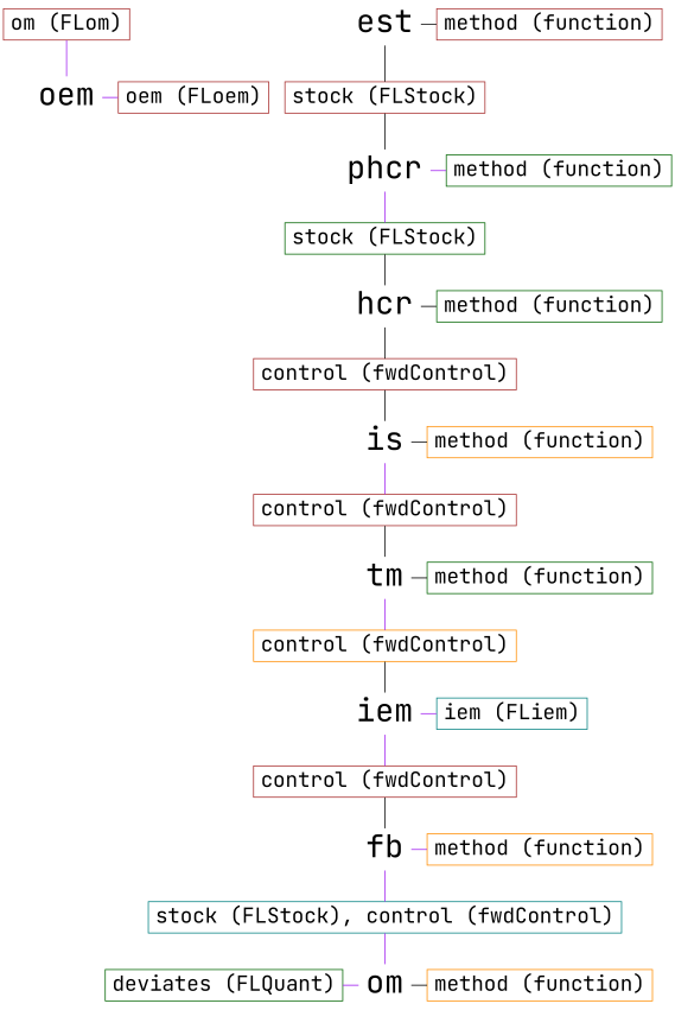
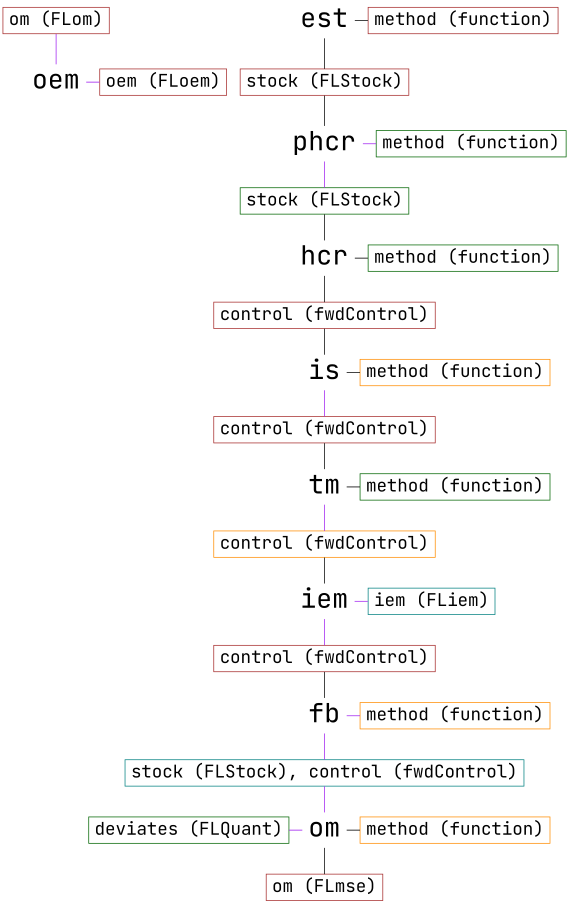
  graph {
    fontname="JetBrains Mono"
    node [color=brown fontname="JetBrains Mono" fontsize=24 shape=box]
    edge [arrowhead=none color=black fontname="JetBrains Mono"]
    oem [color=teal fontcolor="#000000" fontsize=36 shape=plaintext]
    n2 [label="oem (FLoem)"]
    est [color=darkgreen fontcolor="#000000" fontsize=36 shape=plaintext]
    n4 [label="method (function)"]
    phcr [color=teal fontcolor="#000000" fontsize=36 shape=plaintext]
    n6 [color=darkgreen label="method (function)"]
    hcr [color=teal fontcolor="#000000" fontsize=36 shape=plaintext]
    n8 [color=darkgreen label="method (function)"]
    is [color=darkorange fontcolor="#000000" fontsize=36 shape=plaintext]
    n10 [color=darkorange label="method (function)"]
    tm [color=darkgreen fontcolor="#000000" fontsize=36 shape=plaintext]
    n12 [color=darkgreen label="method (function)"]
    iem [color=teal fontcolor="#000000" fontsize=36 shape=plaintext]
    n14 [color=teal label="iem (FLiem)"]
    fb [fontcolor="#000000" fontsize=36 shape=plaintext]
    n16 [color=darkorange label="method (function)"]
    om [color=teal fontcolor="#000000" fontsize=36 shape=plaintext]
    n18 [color=darkorange label="method (function)"]
    n19 [color=darkgreen label="deviates (FLQuant)"]
    n20 [label="stock (FLStock)"]
    n21 [color=darkgreen label="stock (FLStock)"]
    n22 [label="control (fwdControl)"]
    n23 [label="control (fwdControl)"]
    n24 [color=darkorange label="control (fwdControl)"]
    n25 [label="control (fwdControl)"]
    n26 [color=teal label="stock (FLStock), control (fwdControl)"]
+   n27 [label="om (FLmse)"]
    n28 [label="om (FLom)"]
    subgraph sub_1 {
      rank=same
      oem
      n2
    }
    subgraph sub_2 {
      rank=same
      est
      n4
    }
    subgraph sub_3 {
      rank=same
      phcr
      n6
    }
    subgraph sub_4 {
      rank=same
      hcr
      n8
    }
    subgraph sub_5 {
      rank=same
      is
      n10
    }
    subgraph sub_6 {
      rank=same
      tm
      n12
    }
    subgraph sub_7 {
      rank=same
      iem
      n14
    }
    subgraph sub_8 {
      rank=same
      fb
      n16
    }
    subgraph sub_9 {
      rank=same
      om
      n18
      n19
    }
    oem -- n2 [color=purple]
    est -- n4
    est -- n20
    phcr -- n6 [color=purple]
    phcr -- n21 [color=purple]
    hcr -- n8
    hcr -- n22
    is -- n10
    is -- n23 [color=purple]
    tm -- n12
    tm -- n24 [color=purple]
    iem -- n14 [color=purple]
    iem -- n25 [color=purple]
    fb -- n16 [color=purple]
    fb -- n26 [color=purple]
    om -- n18
+   om -- n27
    n19 -- om [color=purple]
    n20 -- phcr
    n21 -- hcr
    n22 -- is
    n23 -- tm
    n24 -- iem
    n25 -- fb
    n26 -- om [color=purple]
    n28 -- oem [color=purple]
  }
